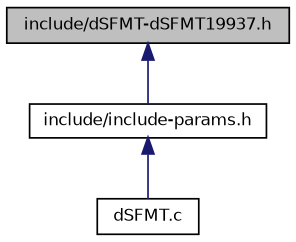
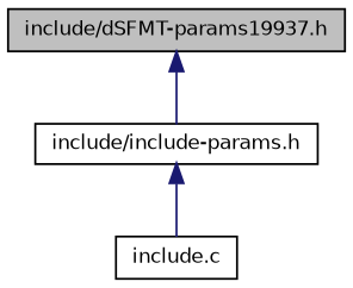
  digraph {
    node [color=black fillcolor=white fontname=Helvetica fontsize=10 shape=record style=filled]
    edge [color=midnightblue dir=back fontname=Helvetica fontsize=10 labelfontname=Helvetica labelfontsize=10 style=solid]
-   n1 [fillcolor=grey75 fontcolor=black height=0.2 label="include/dSFMT-dSFMT19937.h" width=0.4]
+   n1 [fillcolor=grey75 fontcolor=black height=0.2 label="include/dSFMT-params19937.h" width=0.4]
    n2 [height=0.2 label="include/include-params.h" width=0.4]
-   n3 [height=0.2 label="dSFMT.c" width=0.4]
+   n3 [height=0.2 label="include.c" width=0.4]
    n1 -> n2
    n2 -> n3
  }
